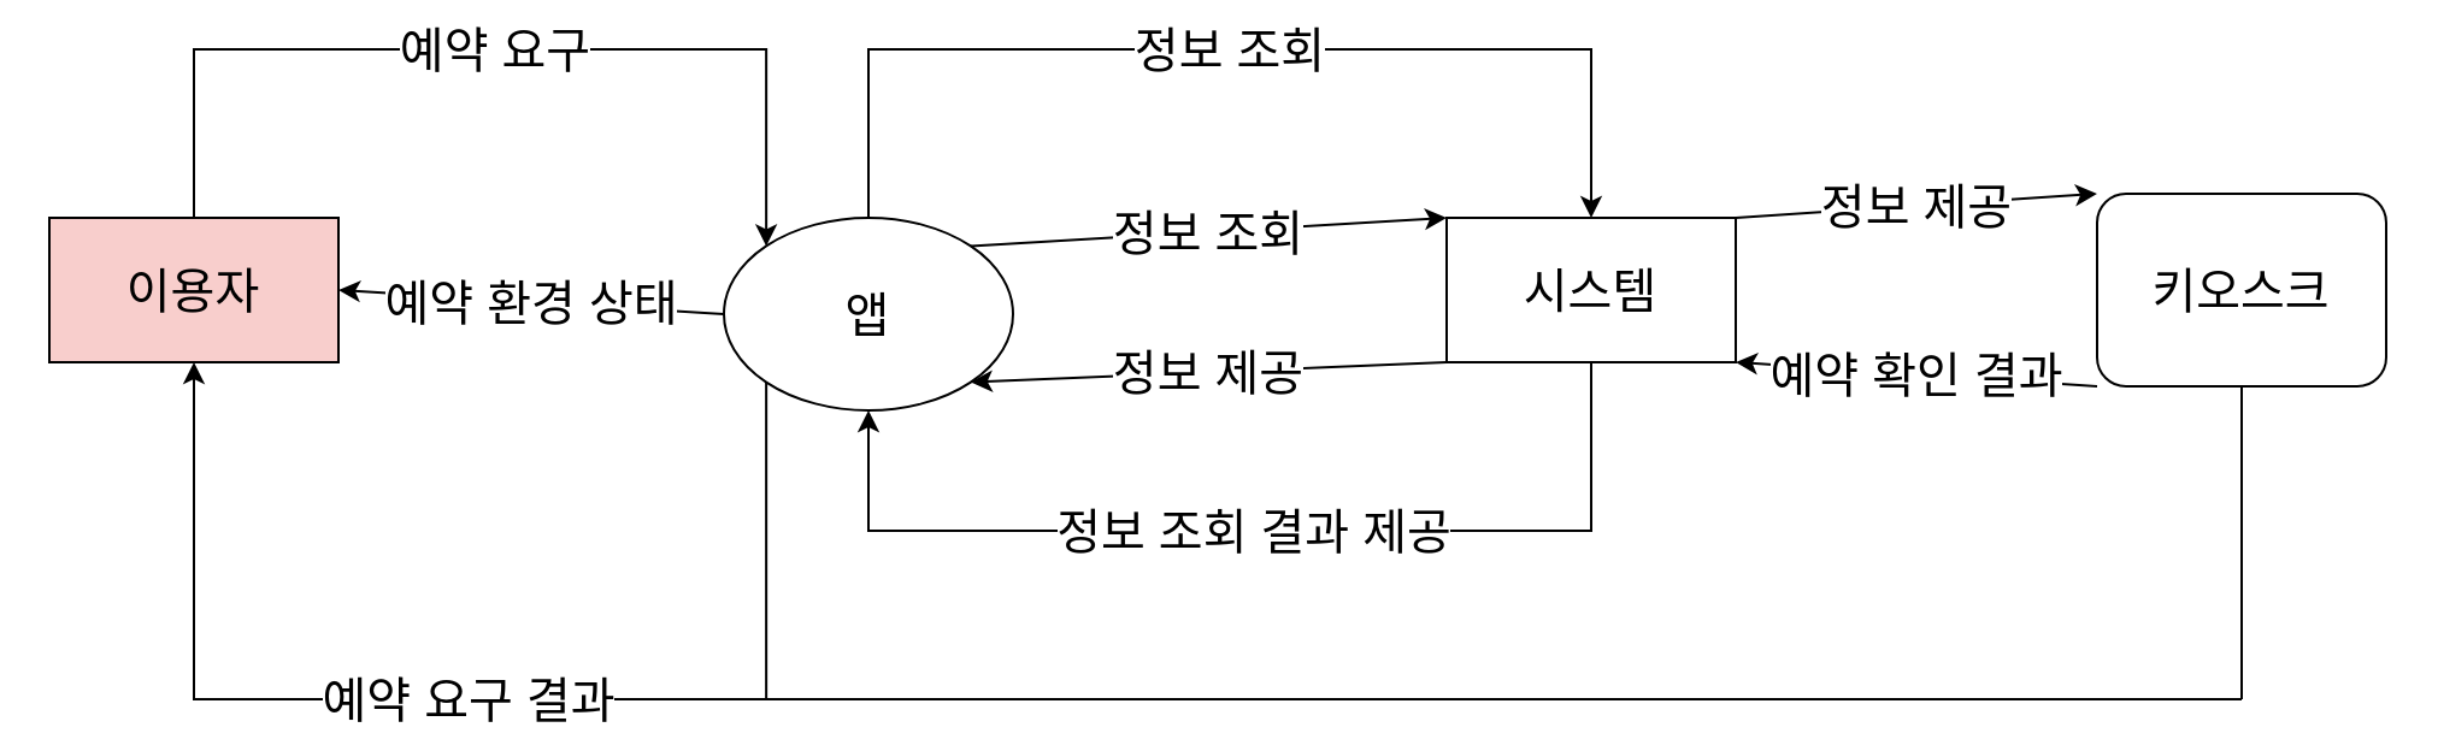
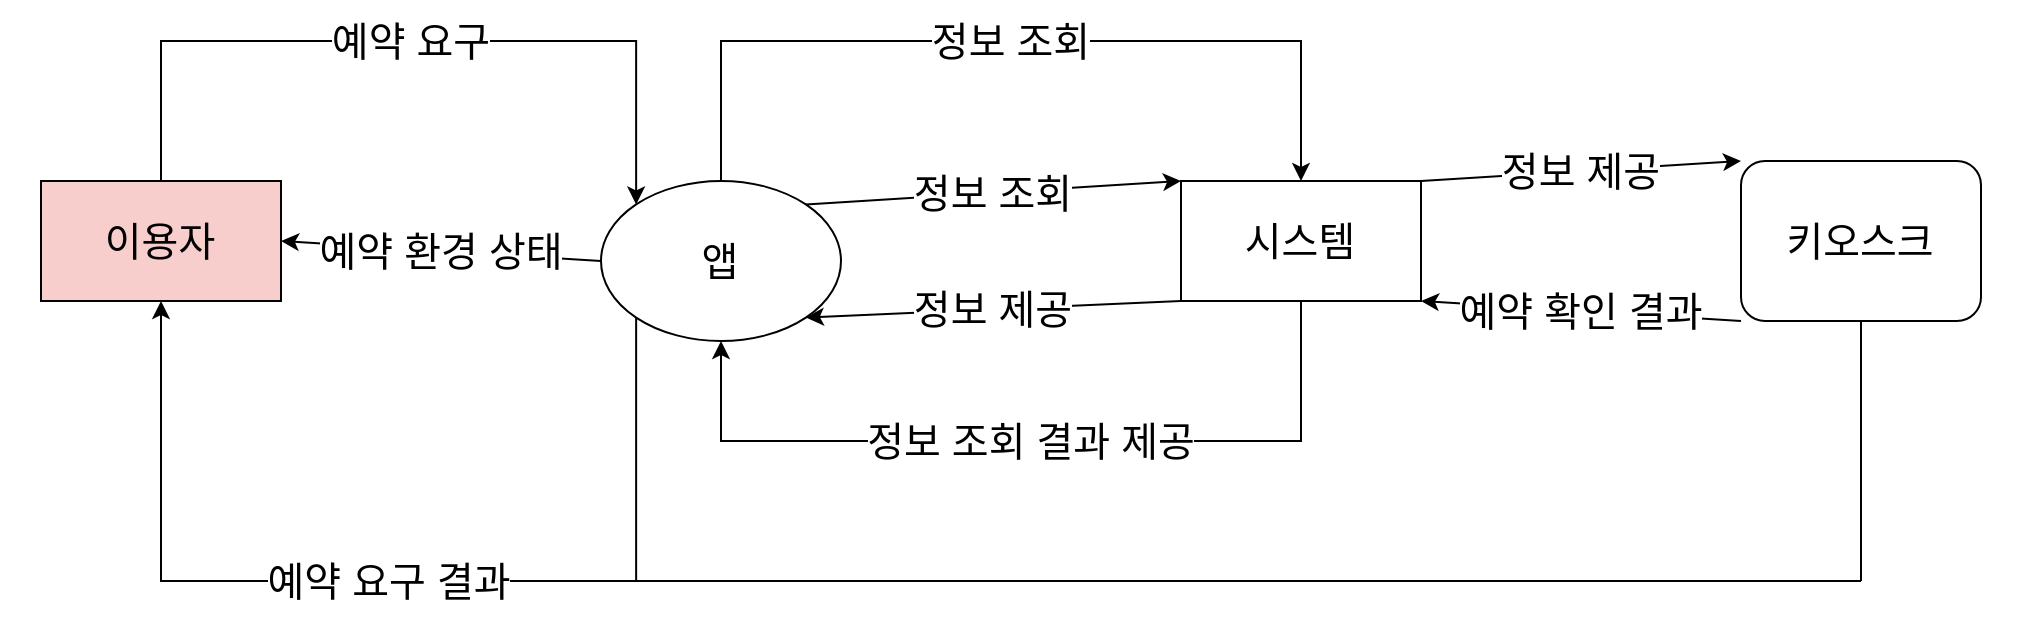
  <mxCell id="0" />
  <mxCell id="1" parent="0" />
  <mxCell id="2" value="&lt;font style=&quot;font-size: 20px&quot;&gt;앱&lt;/font&gt;" style="ellipse;whiteSpace=wrap;html=1;" vertex="1" parent="1"><mxGeometry x="300" y="90" width="120" height="80" as="geometry" /></mxCell>
  <mxCell id="3" value="이용자" style="rounded=0;whiteSpace=wrap;html=1;fontSize=20;fillColor=#f8cecc;" vertex="1" parent="1"><mxGeometry x="20" y="90" width="120" height="60" as="geometry" /></mxCell>
- <mxCell id="4" value="시스템" style="rounded=0;whiteSpace=wrap;html=1;fontSize=20;" vertex="1" parent="1"><mxGeometry x="600" y="90" width="120" height="60" as="geometry" /></mxCell>
+ <mxCell id="4" value="시스템" style="rounded=0;whiteSpace=wrap;html=1;fontSize=20;" vertex="1" parent="1"><mxGeometry x="590" y="90" width="120" height="60" as="geometry" /></mxCell>
  <mxCell id="5" value="예약 요구 결과" style="edgeStyle=elbowEdgeStyle;elbow=vertical;endArrow=classic;html=1;rounded=0;fontSize=20;exitX=0;exitY=1;exitDx=0;exitDy=0;entryX=0.5;entryY=1;entryDx=0;entryDy=0;" edge="1" parent="1" source="2" target="3"><mxGeometry width="50" height="50" relative="1" as="geometry"><mxPoint x="350" y="140" as="sourcePoint" /><mxPoint x="490" y="100" as="targetPoint" /><Array as="points"><mxPoint x="210" y="290" /></Array></mxGeometry></mxCell>
  <mxCell id="6" value="정보 조회" style="edgeStyle=elbowEdgeStyle;elbow=vertical;endArrow=classic;html=1;rounded=0;fontSize=20;exitX=0.5;exitY=0;exitDx=0;exitDy=0;entryX=0.5;entryY=0;entryDx=0;entryDy=0;" edge="1" parent="1" source="2" target="4"><mxGeometry width="50" height="50" relative="1" as="geometry"><mxPoint x="110" y="100" as="sourcePoint" /><mxPoint x="380" y="70" as="targetPoint" /><Array as="points"><mxPoint x="510" y="20" /></Array></mxGeometry></mxCell>
  <mxCell id="7" value="키오스크" style="whiteSpace=wrap;html=1;fontSize=20;rounded=1;" vertex="1" parent="1"><mxGeometry x="870" y="80" width="120" height="80" as="geometry" /></mxCell>
  <mxCell id="8" value="정보 조회 결과 제공" style="edgeStyle=elbowEdgeStyle;elbow=vertical;endArrow=classic;html=1;rounded=0;fontSize=20;exitX=0.5;exitY=1;exitDx=0;exitDy=0;entryX=0.5;entryY=1;entryDx=0;entryDy=0;" edge="1" parent="1" source="4" target="2"><mxGeometry width="50" height="50" relative="1" as="geometry"><mxPoint x="337.574" y="158.284" as="sourcePoint" /><mxPoint x="370" y="180" as="targetPoint" /><Array as="points"><mxPoint x="510" y="220" /></Array></mxGeometry></mxCell>
  <mxCell id="9" value="정보 조회" style="endArrow=classic;html=1;rounded=0;fontSize=20;exitX=1;exitY=0;exitDx=0;exitDy=0;entryX=0;entryY=0;entryDx=0;entryDy=0;" edge="1" parent="1" source="2" target="4"><mxGeometry width="50" height="50" relative="1" as="geometry"><mxPoint x="429.16" y="95.84" as="sourcePoint" /><mxPoint x="580" y="95" as="targetPoint" /></mxGeometry></mxCell>
  <mxCell id="10" value="정보 제공" style="endArrow=classic;html=1;rounded=0;fontSize=20;exitX=0;exitY=1;exitDx=0;exitDy=0;entryX=1;entryY=1;entryDx=0;entryDy=0;" edge="1" parent="1" source="4" target="2"><mxGeometry width="50" height="50" relative="1" as="geometry"><mxPoint x="580" y="140" as="sourcePoint" /><mxPoint x="420" y="130" as="targetPoint" /></mxGeometry></mxCell>
  <mxCell id="11" value="정보 제공" style="endArrow=classic;html=1;rounded=0;fontSize=20;exitX=1;exitY=0;exitDx=0;exitDy=0;entryX=0;entryY=0;entryDx=0;entryDy=0;" edge="1" parent="1" source="4" target="7"><mxGeometry width="50" height="50" relative="1" as="geometry"><mxPoint x="179.996" y="99.996" as="sourcePoint" /><mxPoint x="320" y="103" as="targetPoint" /></mxGeometry></mxCell>
  <mxCell id="12" value="예약 확인 결과" style="endArrow=classic;html=1;rounded=0;fontSize=20;exitX=0;exitY=1;exitDx=0;exitDy=0;entryX=1;entryY=1;entryDx=0;entryDy=0;" edge="1" parent="1" source="7" target="4"><mxGeometry width="50" height="50" relative="1" as="geometry"><mxPoint x="590" y="150" as="sourcePoint" /><mxPoint x="430" y="150" as="targetPoint" /></mxGeometry></mxCell>
  <mxCell id="13" value="예약 요구" style="edgeStyle=elbowEdgeStyle;elbow=vertical;endArrow=classic;html=1;rounded=0;fontSize=20;exitX=0.5;exitY=0;exitDx=0;exitDy=0;entryX=0;entryY=0;entryDx=0;entryDy=0;" edge="1" parent="1" source="3" target="2"><mxGeometry width="50" height="50" relative="1" as="geometry"><mxPoint x="90" y="100" as="sourcePoint" /><mxPoint x="940" y="90" as="targetPoint" /><Array as="points"><mxPoint x="210" y="20" /></Array></mxGeometry></mxCell>
  <mxCell id="14" value="예약 환경 상태" style="endArrow=classic;html=1;rounded=0;fontSize=20;entryX=1;entryY=0.5;entryDx=0;entryDy=0;exitX=0;exitY=0.5;exitDx=0;exitDy=0;" edge="1" parent="1" source="2" target="3"><mxGeometry width="50" height="50" relative="1" as="geometry"><mxPoint x="327.574" y="148.284" as="sourcePoint" /><mxPoint x="140" y="150" as="targetPoint" /></mxGeometry></mxCell>
  <mxCell id="15" value="" style="endArrow=none;html=1;rounded=0;fontSize=20;" edge="1" parent="1"><mxGeometry width="50" height="50" relative="1" as="geometry"><mxPoint x="310" y="290" as="sourcePoint" /><mxPoint x="930" y="290" as="targetPoint" /></mxGeometry></mxCell>
  <mxCell id="16" value="" style="endArrow=none;html=1;rounded=0;fontSize=20;exitX=0.5;exitY=1;exitDx=0;exitDy=0;" edge="1" parent="1" source="7"><mxGeometry width="50" height="50" relative="1" as="geometry"><mxPoint x="440" y="150" as="sourcePoint" /><mxPoint x="930" y="290" as="targetPoint" /></mxGeometry></mxCell>
